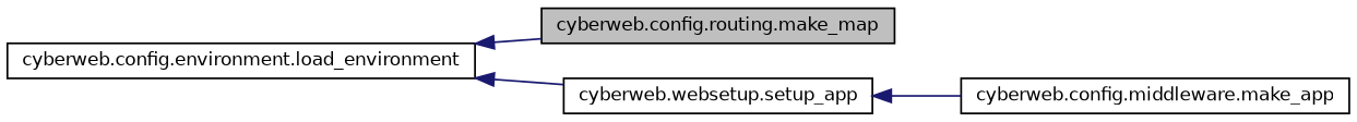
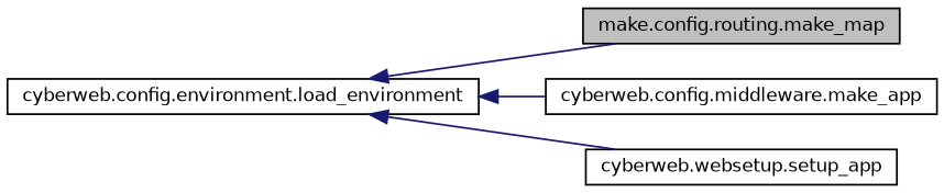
  digraph {
    rankdir=LR
    node [color=black fillcolor=white fontname=Helvetica fontsize=10 shape=record style=filled]
    edge [color=midnightblue dir=back fontname=Helvetica fontsize=10 labelfontname=Helvetica labelfontsize=10 style=solid]
-   n1 [fillcolor=grey75 fontcolor=black height=0.2 label="cyberweb.config.routing.make_map" width=0.4]
+   n1 [fillcolor=grey75 fontcolor=black height=0.2 label="make.config.routing.make_map" width=0.4]
    n2 [height=0.2 label="cyberweb.config.environment.load_environment" width=0.4]
    n3 [height=0.2 label="cyberweb.config.middleware.make_app" width=0.4]
    n4 [height=0.2 label="cyberweb.websetup.setup_app" width=0.4]
    n2 -> n1
-   n4 -> n3
+   n2 -> n3
    n2 -> n4
  }
